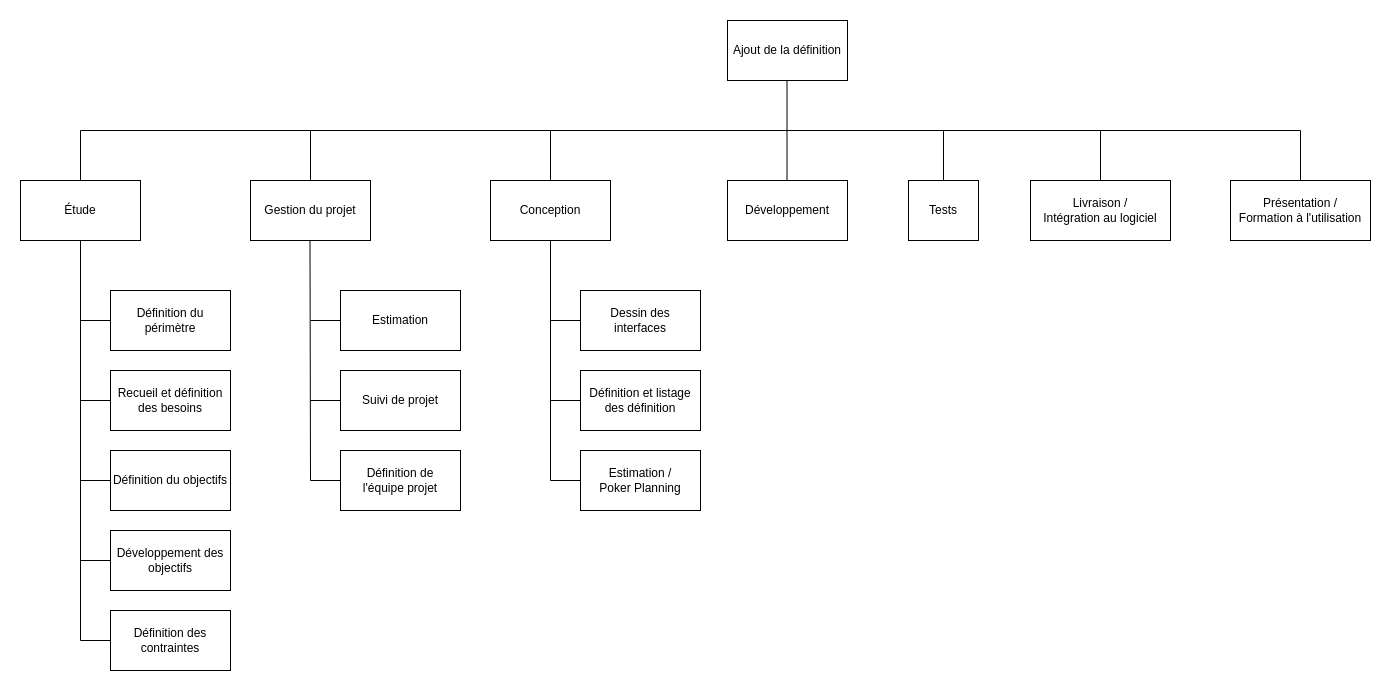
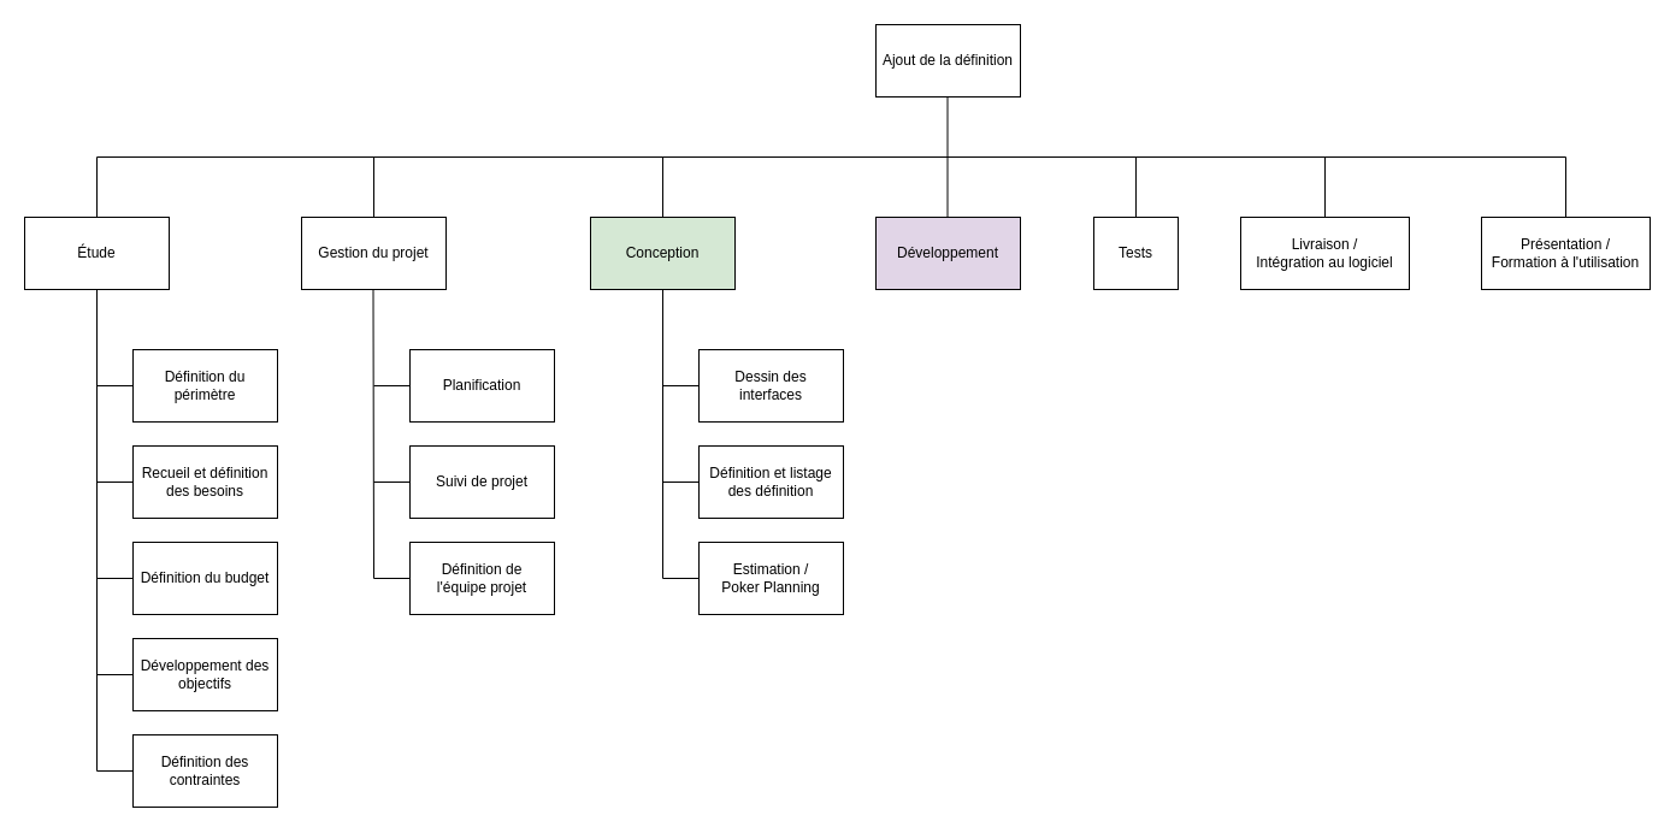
  <mxCell id="0" />
  <mxCell id="1" parent="0" />
  <mxCell id="2" value="Ajout de la définition" style="rounded=0;whiteSpace=wrap;html=1;" vertex="1" parent="1"><mxGeometry x="727" y="20" width="120" height="60" as="geometry" /></mxCell>
  <mxCell id="3" value="Étude" style="rounded=0;whiteSpace=wrap;html=1;" vertex="1" parent="1"><mxGeometry x="20" y="180" width="120" height="60" as="geometry" /></mxCell>
- <mxCell id="4" value="Définition du objectifs" style="rounded=0;whiteSpace=wrap;html=1;" vertex="1" parent="1"><mxGeometry x="110" y="450" width="120" height="60" as="geometry" /></mxCell>
+ <mxCell id="4" value="Définition du budget" style="rounded=0;whiteSpace=wrap;html=1;" vertex="1" parent="1"><mxGeometry x="110" y="450" width="120" height="60" as="geometry" /></mxCell>
  <mxCell id="5" value="Recueil et définition des besoins" style="rounded=0;whiteSpace=wrap;html=1;" vertex="1" parent="1"><mxGeometry x="110" y="370" width="120" height="60" as="geometry" /></mxCell>
  <mxCell id="6" value="Définition du périmètre" style="rounded=0;whiteSpace=wrap;html=1;" vertex="1" parent="1"><mxGeometry x="110" y="290" width="120" height="60" as="geometry" /></mxCell>
  <mxCell id="7" value="Développement des objectifs" style="rounded=0;whiteSpace=wrap;html=1;" vertex="1" parent="1"><mxGeometry x="110" y="530" width="120" height="60" as="geometry" /></mxCell>
  <mxCell id="8" value="Définition des contraintes" style="rounded=0;whiteSpace=wrap;html=1;" vertex="1" parent="1"><mxGeometry x="110" y="610" width="120" height="60" as="geometry" /></mxCell>
  <mxCell id="9" value="" style="endArrow=none;html=1;" edge="1" parent="1" target="3"><mxGeometry width="50" height="50" relative="1" as="geometry"><mxPoint x="80" y="640" as="sourcePoint" /><mxPoint x="120" y="250" as="targetPoint" /></mxGeometry></mxCell>
  <mxCell id="10" value="" style="endArrow=none;html=1;entryX=0;entryY=0.5;entryDx=0;entryDy=0;" edge="1" parent="1"><mxGeometry width="50" height="50" relative="1" as="geometry"><mxPoint x="80" y="640" as="sourcePoint" /><mxPoint x="110" y="640" as="targetPoint" /></mxGeometry></mxCell>
  <mxCell id="11" value="" style="endArrow=none;html=1;entryX=0;entryY=0.5;entryDx=0;entryDy=0;" edge="1" parent="1"><mxGeometry width="50" height="50" relative="1" as="geometry"><mxPoint x="80" y="400" as="sourcePoint" /><mxPoint x="110" y="400" as="targetPoint" /></mxGeometry></mxCell>
  <mxCell id="12" value="" style="endArrow=none;html=1;entryX=0;entryY=0.5;entryDx=0;entryDy=0;" edge="1" parent="1"><mxGeometry width="50" height="50" relative="1" as="geometry"><mxPoint x="80" y="480" as="sourcePoint" /><mxPoint x="110" y="480" as="targetPoint" /></mxGeometry></mxCell>
  <mxCell id="13" value="" style="endArrow=none;html=1;entryX=0;entryY=0.5;entryDx=0;entryDy=0;" edge="1" parent="1"><mxGeometry width="50" height="50" relative="1" as="geometry"><mxPoint x="110" y="670" as="sourcePoint" /><mxPoint x="140" y="670" as="targetPoint" /></mxGeometry></mxCell>
  <mxCell id="14" value="" style="endArrow=none;html=1;entryX=0;entryY=0.5;entryDx=0;entryDy=0;" edge="1" parent="1"><mxGeometry width="50" height="50" relative="1" as="geometry"><mxPoint x="80" y="560" as="sourcePoint" /><mxPoint x="110" y="560" as="targetPoint" /></mxGeometry></mxCell>
  <mxCell id="15" value="" style="endArrow=none;html=1;entryX=0;entryY=0.5;entryDx=0;entryDy=0;" edge="1" parent="1"><mxGeometry width="50" height="50" relative="1" as="geometry"><mxPoint x="80" y="320" as="sourcePoint" /><mxPoint x="110" y="320" as="targetPoint" /></mxGeometry></mxCell>
  <mxCell id="16" value="" style="endArrow=none;html=1;" edge="1" parent="1"><mxGeometry width="50" height="50" relative="1" as="geometry"><mxPoint x="786.5" y="180" as="sourcePoint" /><mxPoint x="786.5" y="80" as="targetPoint" /></mxGeometry></mxCell>
  <mxCell id="17" value="" style="endArrow=none;html=1;" edge="1" parent="1"><mxGeometry width="50" height="50" relative="1" as="geometry"><mxPoint x="80" y="130" as="sourcePoint" /><mxPoint x="1300" y="130" as="targetPoint" /></mxGeometry></mxCell>
  <mxCell id="18" value="" style="endArrow=none;html=1;" edge="1" parent="1"><mxGeometry width="50" height="50" relative="1" as="geometry"><mxPoint x="80" y="180" as="sourcePoint" /><mxPoint x="80" y="130" as="targetPoint" /></mxGeometry></mxCell>
  <mxCell id="19" value="Gestion du projet" style="rounded=0;whiteSpace=wrap;html=1;" vertex="1" parent="1"><mxGeometry x="250" y="180" width="120" height="60" as="geometry" /></mxCell>
  <mxCell id="20" value="" style="endArrow=none;html=1;" edge="1" parent="1"><mxGeometry width="50" height="50" relative="1" as="geometry"><mxPoint x="310" y="180" as="sourcePoint" /><mxPoint x="310" y="130" as="targetPoint" /></mxGeometry></mxCell>
  <mxCell id="21" value="" style="endArrow=none;html=1;" edge="1" parent="1"><mxGeometry width="50" height="50" relative="1" as="geometry"><mxPoint x="310" y="480" as="sourcePoint" /><mxPoint x="309.5" y="240" as="targetPoint" /></mxGeometry></mxCell>
  <mxCell id="22" value="" style="endArrow=none;html=1;entryX=0;entryY=0.5;entryDx=0;entryDy=0;" edge="1" parent="1"><mxGeometry width="50" height="50" relative="1" as="geometry"><mxPoint x="310" y="320" as="sourcePoint" /><mxPoint x="340" y="320" as="targetPoint" /></mxGeometry></mxCell>
  <mxCell id="23" value="" style="endArrow=none;html=1;entryX=0;entryY=0.5;entryDx=0;entryDy=0;" edge="1" parent="1"><mxGeometry width="50" height="50" relative="1" as="geometry"><mxPoint x="310" y="400" as="sourcePoint" /><mxPoint x="340" y="400" as="targetPoint" /></mxGeometry></mxCell>
- <mxCell id="24" value="Estimation" style="rounded=0;whiteSpace=wrap;html=1;" vertex="1" parent="1"><mxGeometry x="340" y="290" width="120" height="60" as="geometry" /></mxCell>
+ <mxCell id="24" value="Planification" style="rounded=0;whiteSpace=wrap;html=1;" vertex="1" parent="1"><mxGeometry x="340" y="290" width="120" height="60" as="geometry" /></mxCell>
  <mxCell id="25" value="Suivi de projet" style="rounded=0;whiteSpace=wrap;html=1;" vertex="1" parent="1"><mxGeometry x="340" y="370" width="120" height="60" as="geometry" /></mxCell>
- <mxCell id="26" value="Conception" style="rounded=0;whiteSpace=wrap;html=1;" vertex="1" parent="1"><mxGeometry x="490" y="180" width="120" height="60" as="geometry" /></mxCell>
+ <mxCell id="26" value="Conception" style="rounded=0;whiteSpace=wrap;html=1;fillColor=#d5e8d4;" vertex="1" parent="1"><mxGeometry x="490" y="180" width="120" height="60" as="geometry" /></mxCell>
  <mxCell id="27" value="Estimation / &lt;br&gt;Poker Planning" style="rounded=0;whiteSpace=wrap;html=1;" vertex="1" parent="1"><mxGeometry x="580" y="450" width="120" height="60" as="geometry" /></mxCell>
  <mxCell id="28" value="Définition et listage des définition" style="rounded=0;whiteSpace=wrap;html=1;" vertex="1" parent="1"><mxGeometry x="580" y="370" width="120" height="60" as="geometry" /></mxCell>
  <mxCell id="29" value="Dessin des &lt;br&gt;interfaces" style="rounded=0;whiteSpace=wrap;html=1;" vertex="1" parent="1"><mxGeometry x="580" y="290" width="120" height="60" as="geometry" /></mxCell>
  <mxCell id="30" value="" style="endArrow=none;html=1;" edge="1" parent="1"><mxGeometry width="50" height="50" relative="1" as="geometry"><mxPoint x="550" y="480" as="sourcePoint" /><mxPoint x="550" y="240" as="targetPoint" /></mxGeometry></mxCell>
  <mxCell id="31" value="" style="endArrow=none;html=1;entryX=0;entryY=0.5;entryDx=0;entryDy=0;" edge="1" parent="1"><mxGeometry width="50" height="50" relative="1" as="geometry"><mxPoint x="550" y="400" as="sourcePoint" /><mxPoint x="580" y="400" as="targetPoint" /></mxGeometry></mxCell>
  <mxCell id="32" value="" style="endArrow=none;html=1;entryX=0;entryY=0.5;entryDx=0;entryDy=0;" edge="1" parent="1"><mxGeometry width="50" height="50" relative="1" as="geometry"><mxPoint x="550" y="480" as="sourcePoint" /><mxPoint x="580" y="480" as="targetPoint" /></mxGeometry></mxCell>
  <mxCell id="33" value="" style="endArrow=none;html=1;entryX=0;entryY=0.5;entryDx=0;entryDy=0;" edge="1" parent="1"><mxGeometry width="50" height="50" relative="1" as="geometry"><mxPoint x="550" y="320" as="sourcePoint" /><mxPoint x="580" y="320" as="targetPoint" /></mxGeometry></mxCell>
- <mxCell id="34" value="Développement" style="rounded=0;whiteSpace=wrap;html=1;" vertex="1" parent="1"><mxGeometry x="727" y="180" width="120" height="60" as="geometry" /></mxCell>
+ <mxCell id="34" value="Développement" style="rounded=0;whiteSpace=wrap;html=1;fillColor=#e1d5e7;" vertex="1" parent="1"><mxGeometry x="727" y="180" width="120" height="60" as="geometry" /></mxCell>
  <mxCell id="35" value="" style="endArrow=none;html=1;" edge="1" parent="1"><mxGeometry width="50" height="50" relative="1" as="geometry"><mxPoint x="550" y="180" as="sourcePoint" /><mxPoint x="550" y="130" as="targetPoint" /></mxGeometry></mxCell>
  <mxCell id="36" value="Tests" style="rounded=0;whiteSpace=wrap;html=1;" vertex="1" parent="1"><mxGeometry x="908" y="180" width="70" height="60" as="geometry" /></mxCell>
  <mxCell id="37" value="" style="endArrow=none;html=1;" edge="1" parent="1"><mxGeometry width="50" height="50" relative="1" as="geometry"><mxPoint x="943" y="180" as="sourcePoint" /><mxPoint x="943" y="130" as="targetPoint" /></mxGeometry></mxCell>
  <mxCell id="38" value="Livraison / &lt;br&gt;Intégration au logiciel" style="rounded=0;whiteSpace=wrap;html=1;" vertex="1" parent="1"><mxGeometry x="1030" y="180" width="140" height="60" as="geometry" /></mxCell>
  <mxCell id="39" value="" style="endArrow=none;html=1;" edge="1" parent="1"><mxGeometry width="50" height="50" relative="1" as="geometry"><mxPoint x="1100" y="180" as="sourcePoint" /><mxPoint x="1100" y="130" as="targetPoint" /></mxGeometry></mxCell>
  <mxCell id="40" value="Présentation / &lt;br&gt;Formation à l'utilisation&lt;br&gt;" style="rounded=0;whiteSpace=wrap;html=1;" vertex="1" parent="1"><mxGeometry x="1230" y="180" width="140" height="60" as="geometry" /></mxCell>
  <mxCell id="41" value="" style="endArrow=none;html=1;" edge="1" parent="1"><mxGeometry width="50" height="50" relative="1" as="geometry"><mxPoint x="1300" y="180" as="sourcePoint" /><mxPoint x="1300" y="130" as="targetPoint" /></mxGeometry></mxCell>
  <mxCell id="42" value="" style="endArrow=none;html=1;entryX=0;entryY=0.5;entryDx=0;entryDy=0;" edge="1" parent="1"><mxGeometry width="50" height="50" relative="1" as="geometry"><mxPoint x="310" y="480" as="sourcePoint" /><mxPoint x="340" y="480" as="targetPoint" /></mxGeometry></mxCell>
  <mxCell id="43" value="Définition de &lt;br&gt;l'équipe projet" style="rounded=0;whiteSpace=wrap;html=1;" vertex="1" parent="1"><mxGeometry x="340" y="450" width="120" height="60" as="geometry" /></mxCell>
